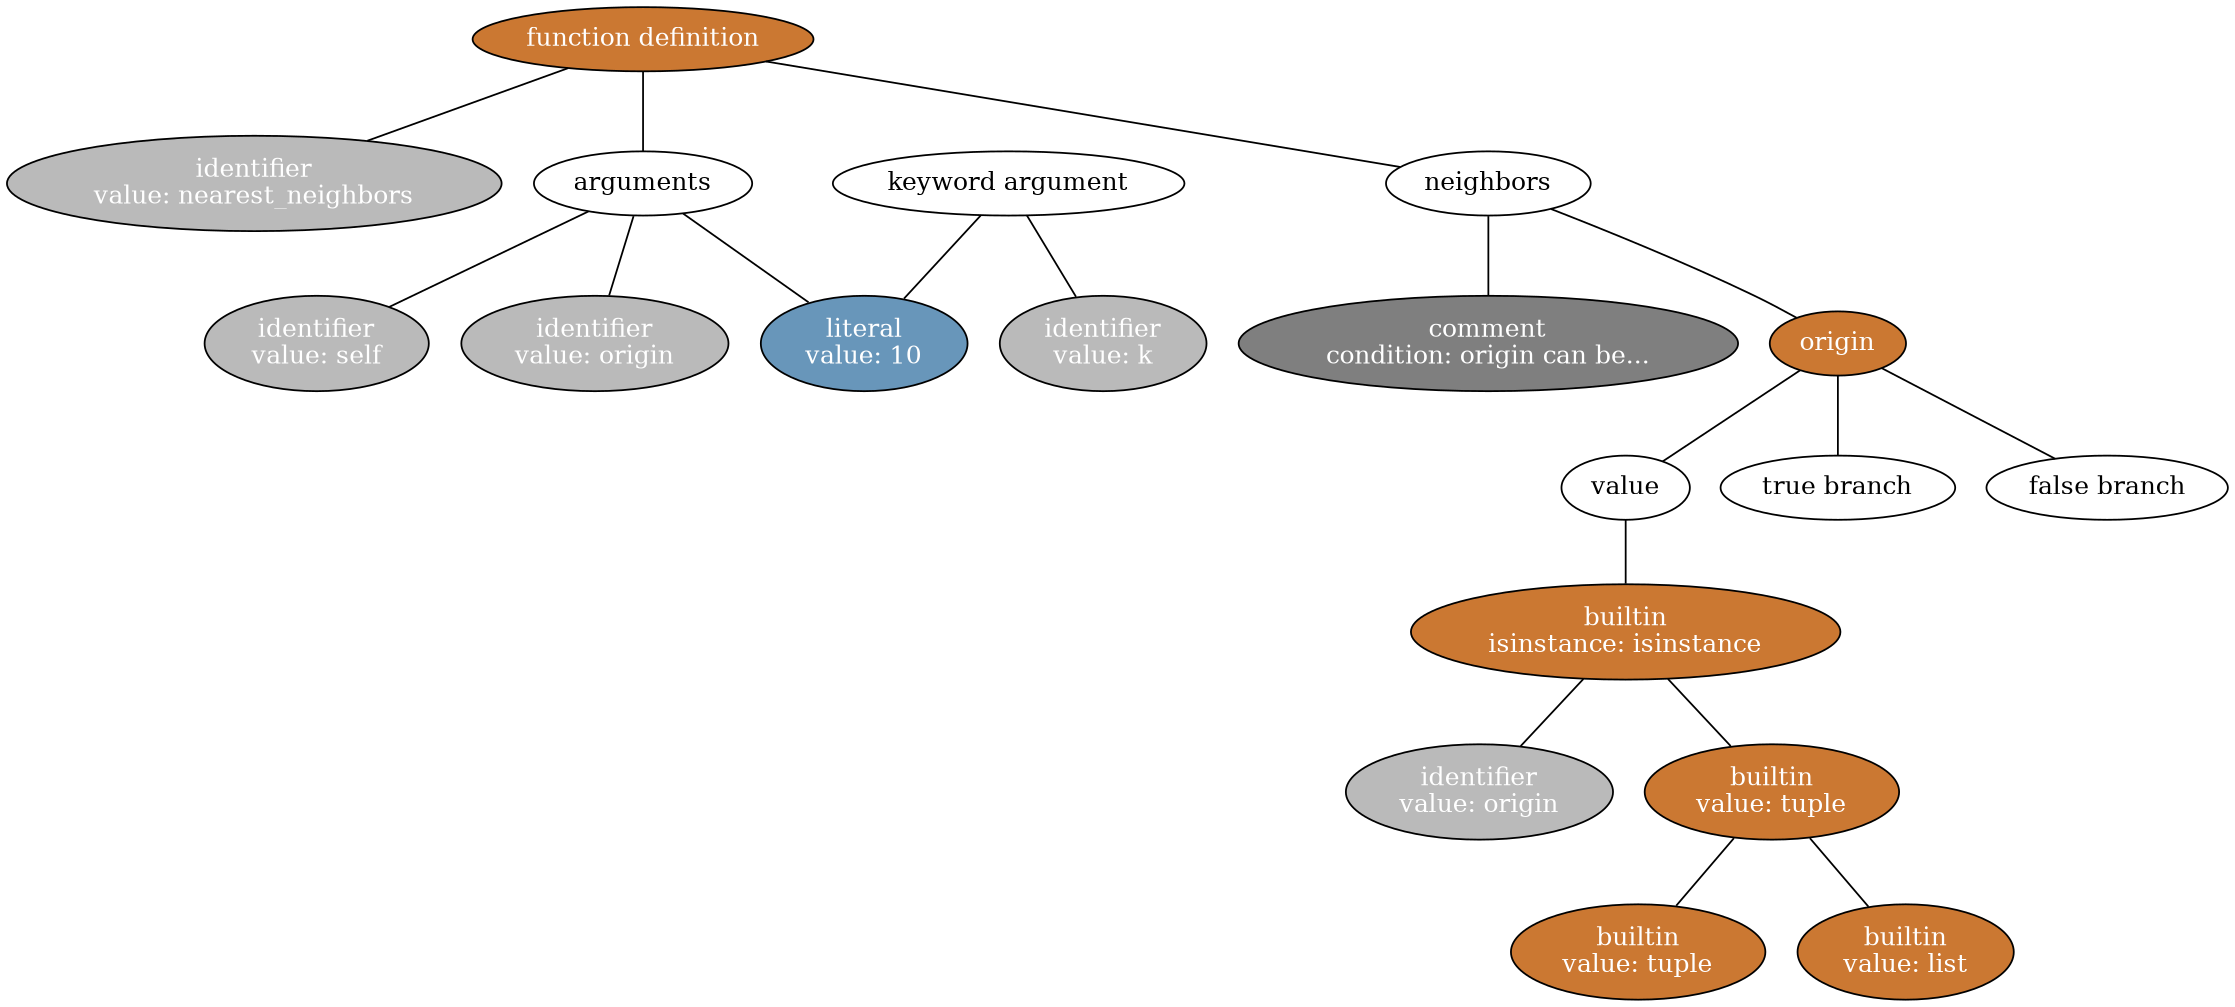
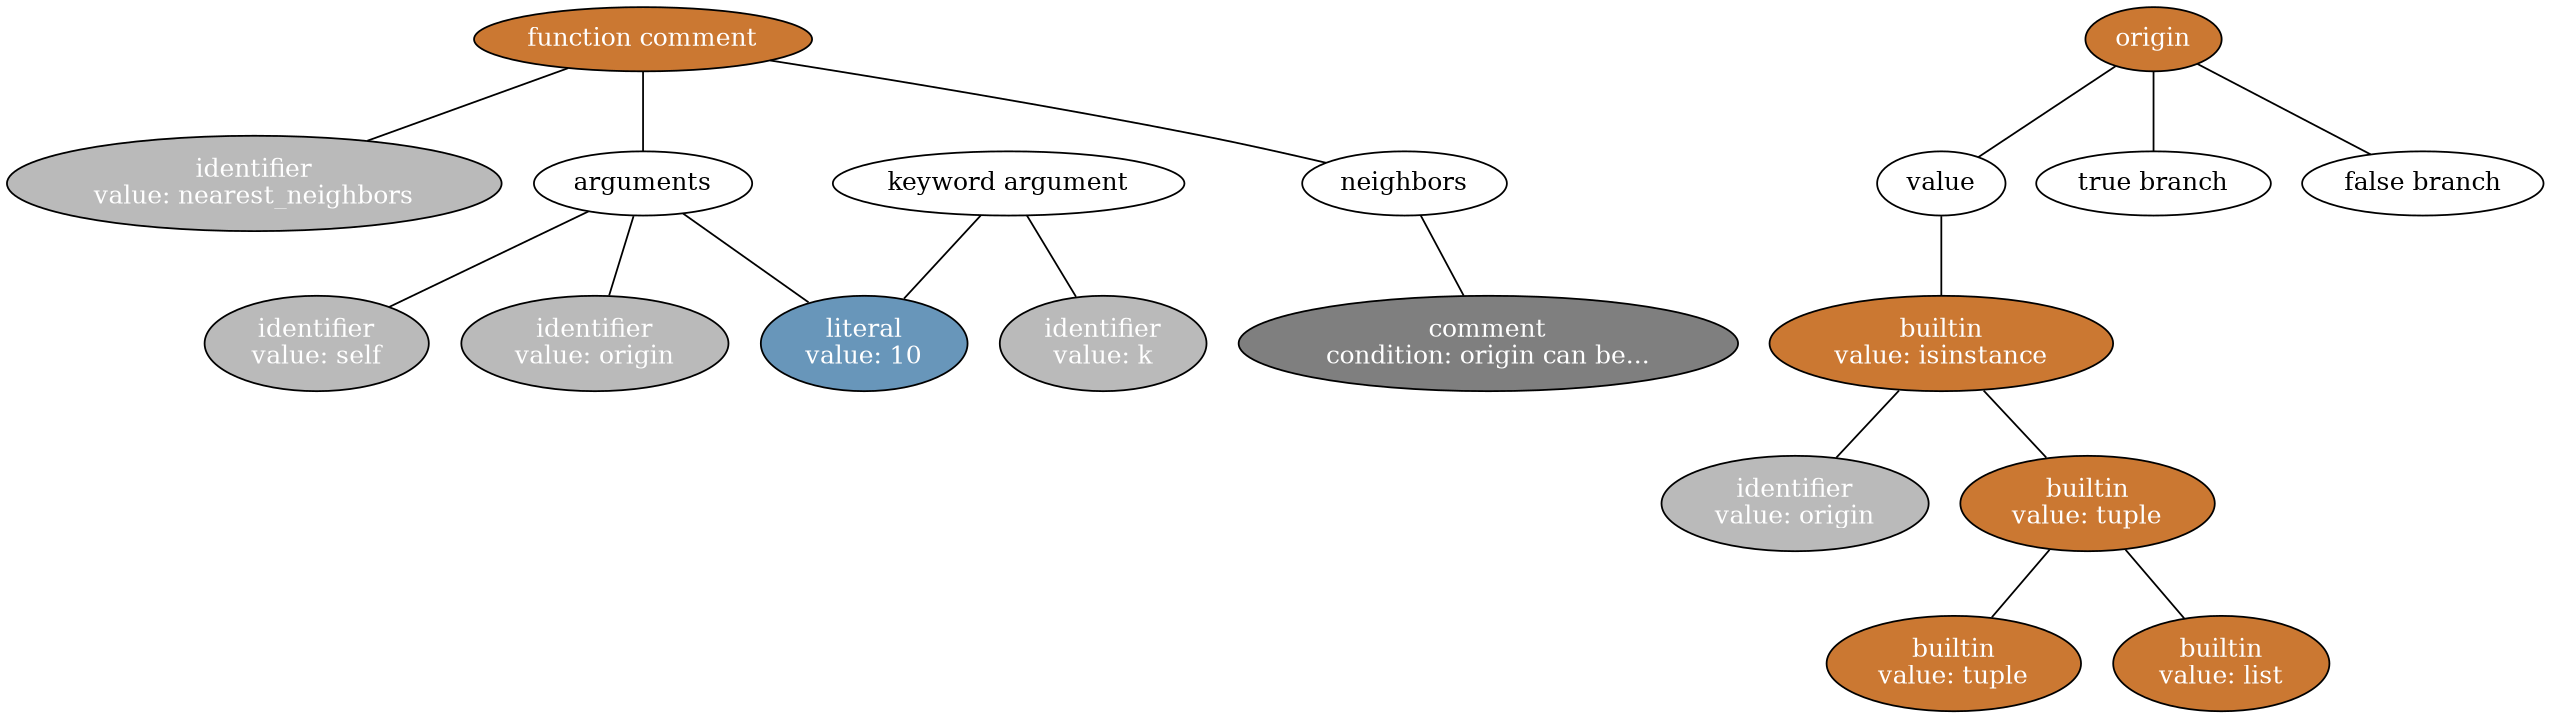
  graph {
    node [fontcolor=white style=filled]
-   n1 [fillcolor="#cb7832" label="function definition"]
+   n1 [fillcolor="#cb7832" label="function comment"]
    n2 [fillcolor="#bababa" label="identifier\nvalue: nearest_neighbors"]
    arguments [fontcolor="" style=""]
    n4 [label=neighbors fontcolor="" style=""]
    n5 [fillcolor="#bababa" label="identifier\nvalue: self"]
    n6 [fillcolor="#bababa" label="identifier\nvalue: origin"]
    n7 [fillcolor="#6896ba" label="literal\nvalue: 10"]
    n8 [fillcolor="#7f7f7f" label="comment\ncondition: origin can be..."]
    n9 [fillcolor="#cb7832" label=origin]
    n10 [label="keyword argument" fontcolor="" style=""]
    n11 [fillcolor="#bababa" label="identifier\nvalue: k"]
    n12 [label=value fontcolor="" style=""]
    n13 [label="true branch" fontcolor="" style=""]
    n14 [label="false branch" fontcolor="" style=""]
-   n15 [fillcolor="#cb7832" label="builtin\nisinstance: isinstance"]
+   n15 [fillcolor="#cb7832" label="builtin\nvalue: isinstance"]
    n16 [fillcolor="#bababa" label="identifier\nvalue: origin"]
    n17 [fillcolor="#cb7832" label="builtin\nvalue: tuple"]
    n18 [fillcolor="#cb7832" label="builtin\nvalue: tuple"]
    n19 [fillcolor="#cb7832" label="builtin\nvalue: list"]
    n1 -- n2
    n1 -- arguments
    n1 -- n4
    arguments -- n5
    arguments -- n6
    arguments -- n7
    n4 -- n8
-   n4 -- n9
    n9 -- n12
    n9 -- n13
    n9 -- n14
    n10 -- n7
    n10 -- n11
    n12 -- n15
    n15 -- n16
    n15 -- n17
    n17 -- n18
    n17 -- n19
  }
